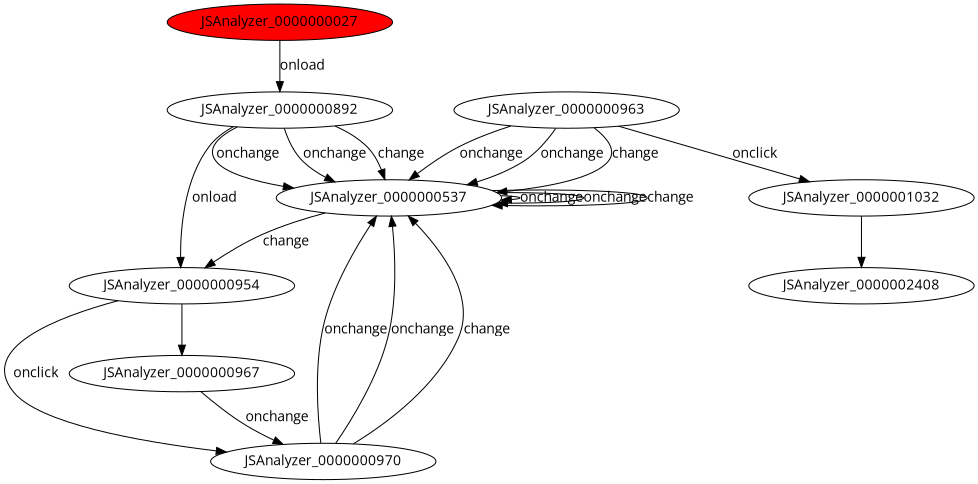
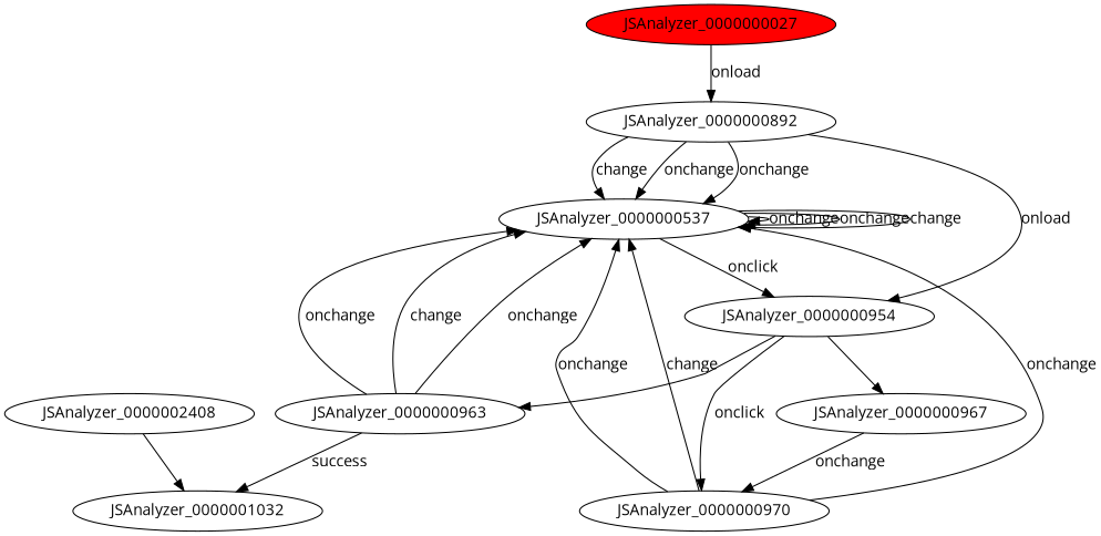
  digraph {
    fontname="Open Sans"
    node [fontname="Open Sans"]
    edge [fontname="Open Sans"]
    JSAnalyzer_0000000027 [fillcolor=red style=filled]
    JSAnalyzer_0000000892
    n3 [label=JSAnalyzer_0000000537]
    JSAnalyzer_0000000954
    JSAnalyzer_0000000963
    JSAnalyzer_0000000967
    JSAnalyzer_0000000970
    JSAnalyzer_0000001032
    JSAnalyzer_0000002408
    JSAnalyzer_0000000027 -> JSAnalyzer_0000000892 [label=onload]
    JSAnalyzer_0000000892 -> n3 [label=onchange]
    JSAnalyzer_0000000892 -> n3 [label=onchange]
    JSAnalyzer_0000000892 -> n3 [label=change]
    JSAnalyzer_0000000892 -> JSAnalyzer_0000000954 [label=onload]
    n3 -> n3 [label=onchange]
    n3 -> n3 [label=onchange]
    n3 -> n3 [label=change]
-   n3 -> JSAnalyzer_0000000954 [label=change]
+   n3 -> JSAnalyzer_0000000954 [label=onclick]
+   JSAnalyzer_0000000954 -> JSAnalyzer_0000000963
    JSAnalyzer_0000000954 -> JSAnalyzer_0000000967
    JSAnalyzer_0000000954 -> JSAnalyzer_0000000970 [label=onclick]
    JSAnalyzer_0000000963 -> n3 [label=onchange]
    JSAnalyzer_0000000963 -> n3 [label=onchange]
    JSAnalyzer_0000000963 -> n3 [label=change]
-   JSAnalyzer_0000000963 -> JSAnalyzer_0000001032 [label=onclick]
+   JSAnalyzer_0000000963 -> JSAnalyzer_0000001032 [label=success]
    JSAnalyzer_0000000967 -> JSAnalyzer_0000000970 [label=onchange]
    JSAnalyzer_0000000970 -> n3 [label=onchange]
    JSAnalyzer_0000000970 -> n3 [label=onchange]
    JSAnalyzer_0000000970 -> n3 [label=change]
-   JSAnalyzer_0000001032 -> JSAnalyzer_0000002408
+   JSAnalyzer_0000002408 -> JSAnalyzer_0000001032
  }
